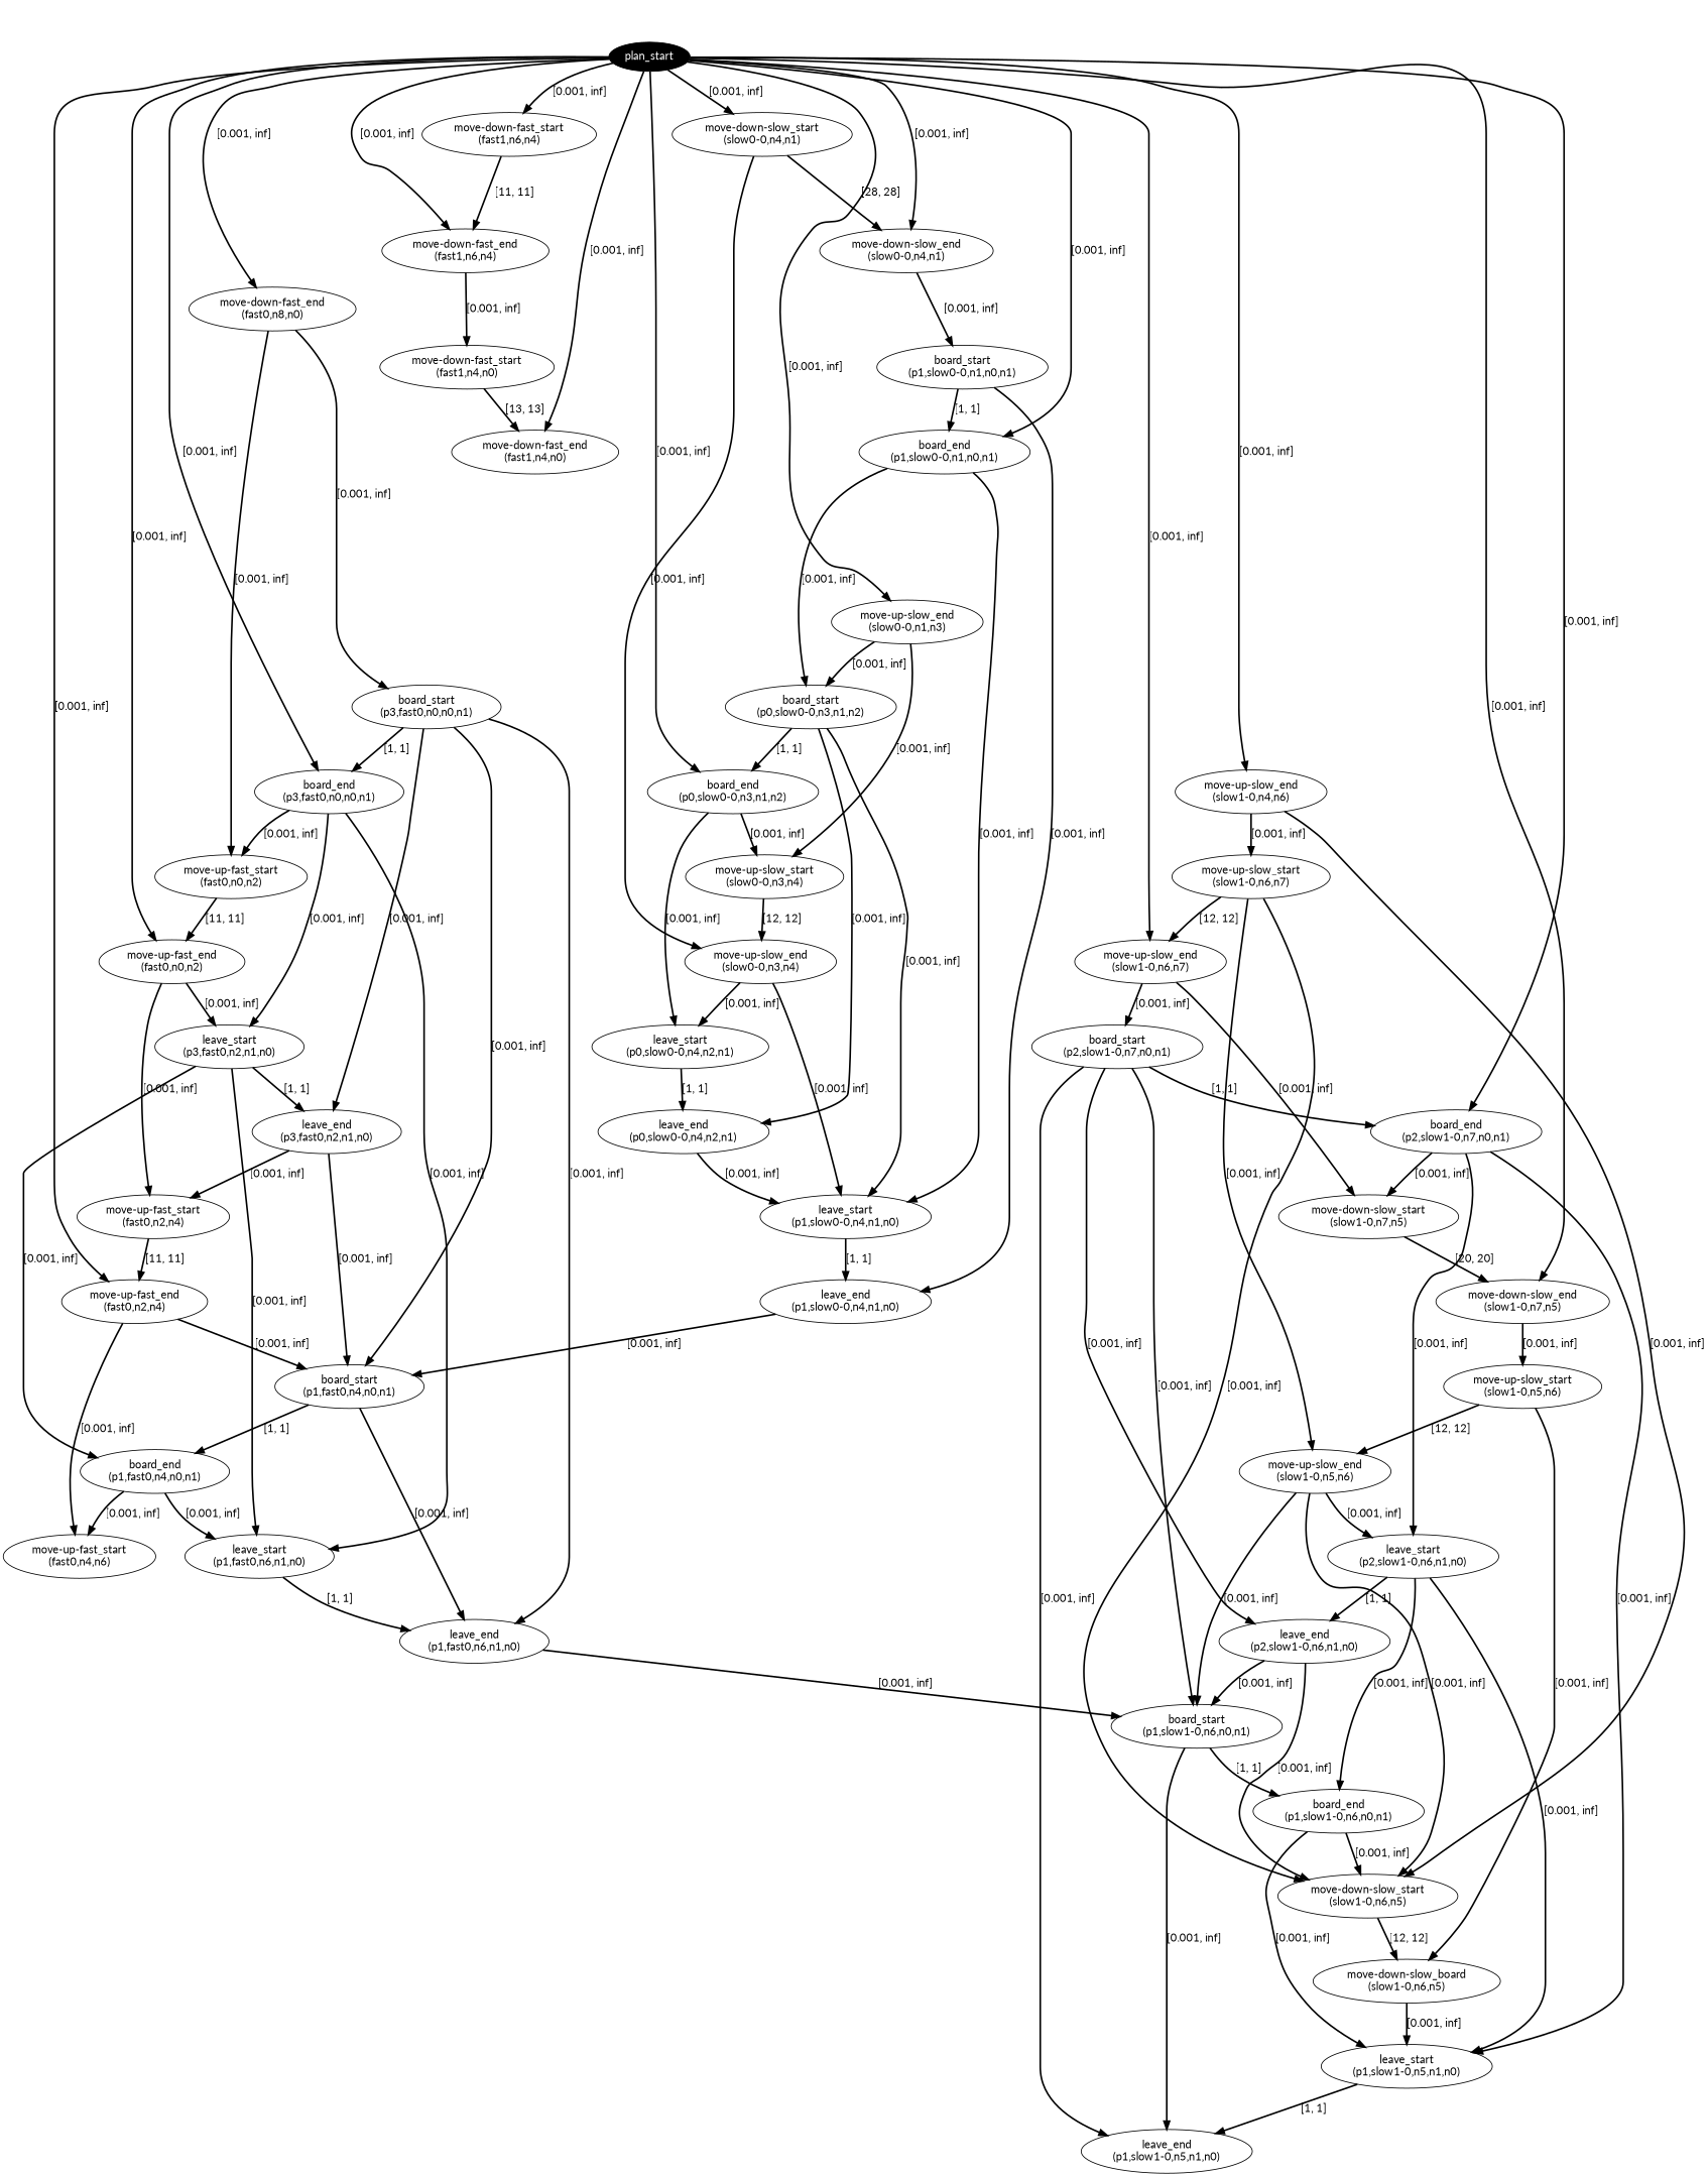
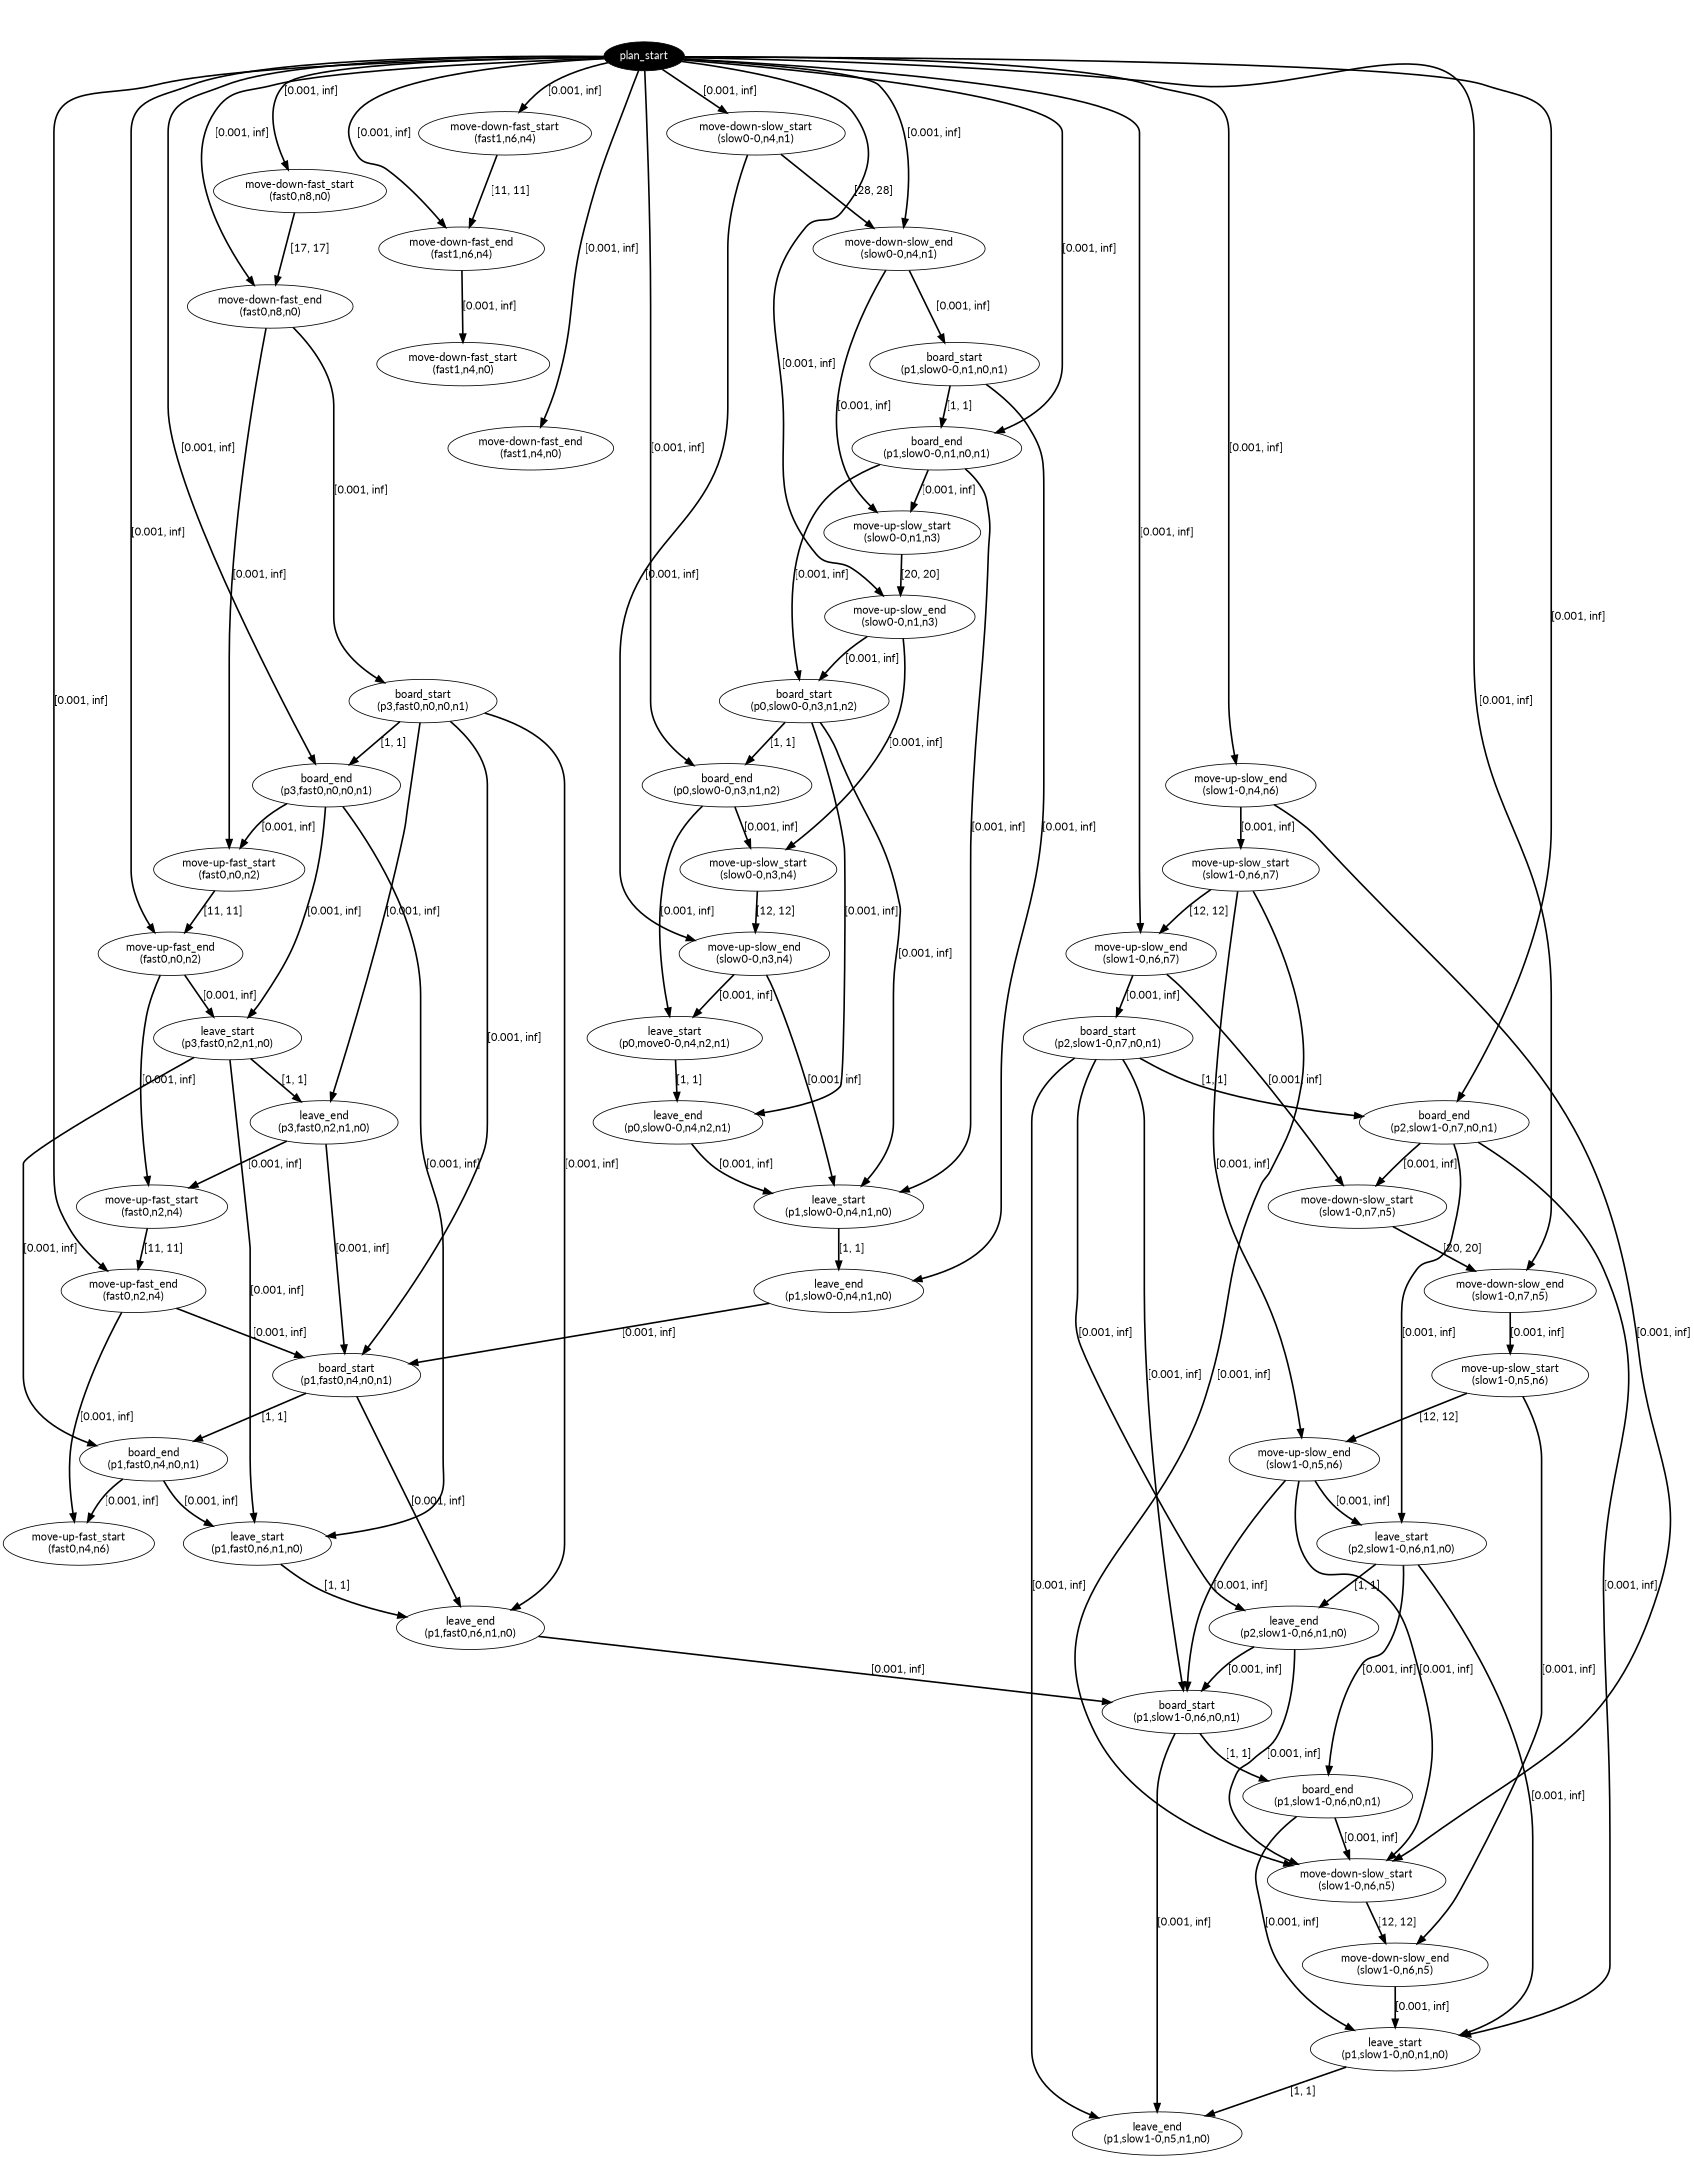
  digraph {
    fontname=Lato
    node [fontname=Lato]
    edge [color=black fontname=Lato penwidth=2]
    n1 [fillcolor=black fontcolor=white label=plan_start style=filled]
    n2 [label="move-down-fast_start\n(fast1,n6,n4)"]
    n3 [label="move-down-fast_end\n(fast1,n6,n4)"]
+   n4 [label="move-down-fast_start\n(fast0,n8,n0)"]
    n5 [label="move-down-fast_end\n(fast0,n8,n0)"]
    n6 [label="move-up-slow_end\n(slow1-0,n4,n6)"]
    n7 [label="move-down-slow_start\n(slow0-0,n4,n1)"]
    n8 [label="move-down-slow_end\n(slow0-0,n4,n1)"]
    n9 [label="move-down-fast_end\n(fast1,n4,n0)"]
    n10 [label="board_end\n(p3,fast0,n0,n0,n1)"]
    n11 [label="move-up-fast_end\n(fast0,n0,n2)"]
    n12 [label="move-up-slow_end\n(slow1-0,n6,n7)"]
    n13 [label="board_end\n(p1,slow0-0,n1,n0,n1)"]
    n14 [label="move-up-slow_end\n(slow0-0,n1,n3)"]
    n15 [label="move-up-fast_end\n(fast0,n2,n4)"]
    n16 [label="board_end\n(p2,slow1-0,n7,n0,n1)"]
    n17 [label="move-down-slow_end\n(slow1-0,n7,n5)"]
    n18 [label="board_end\n(p0,slow0-0,n3,n1,n2)"]
    n19 [label="move-down-fast_start\n(fast1,n4,n0)"]
    n20 [label="board_start\n(p3,fast0,n0,n0,n1)"]
    n21 [label="move-up-fast_start\n(fast0,n0,n2)"]
    n22 [label="move-up-slow_start\n(slow1-0,n6,n7)"]
    n23 [label="move-down-slow_start\n(slow1-0,n6,n5)"]
    n24 [label="move-up-slow_end\n(slow0-0,n3,n4)"]
    n25 [label="board_start\n(p1,slow0-0,n1,n0,n1)"]
+   n26 [label="move-up-slow_start\n(slow0-0,n1,n3)"]
    n27 [label="leave_start\n(p3,fast0,n2,n1,n0)"]
    n28 [label="leave_start\n(p1,fast0,n6,n1,n0)"]
    n29 [label="move-up-fast_start\n(fast0,n2,n4)"]
    n30 [label="board_start\n(p2,slow1-0,n7,n0,n1)"]
    n31 [label="move-down-slow_start\n(slow1-0,n7,n5)"]
    n32 [label="board_start\n(p0,slow0-0,n3,n1,n2)"]
    n33 [label="leave_start\n(p1,slow0-0,n4,n1,n0)"]
    n34 [label="move-up-slow_start\n(slow0-0,n3,n4)"]
    n35 [label="board_start\n(p1,fast0,n4,n0,n1)"]
    n36 [label="move-up-fast_start\n(fast0,n4,n6)"]
    n37 [label="leave_start\n(p2,slow1-0,n6,n1,n0)"]
-   n38 [label="leave_start\n(p1,slow1-0,n5,n1,n0)"]
+   n38 [label="leave_start\n(p1,slow1-0,n0,n1,n0)"]
    n39 [label="move-up-slow_start\n(slow1-0,n5,n6)"]
-   n40 [label="leave_start\n(p0,slow0-0,n4,n2,n1)"]
+   n40 [label="leave_start\n(p0,move0-0,n4,n2,n1)"]
    n41 [label="leave_end\n(p3,fast0,n2,n1,n0)"]
    n42 [label="leave_end\n(p1,fast0,n6,n1,n0)"]
    n43 [label="move-up-slow_end\n(slow1-0,n5,n6)"]
-   n44 [label="move-down-slow_board\n(slow1-0,n6,n5)"]
+   n44 [label="move-down-slow_end\n(slow1-0,n6,n5)"]
    n45 [label="leave_end\n(p1,slow0-0,n4,n1,n0)"]
    n46 [label="board_end\n(p1,fast0,n4,n0,n1)"]
    n47 [label="board_start\n(p1,slow1-0,n6,n0,n1)"]
    n48 [label="leave_end\n(p2,slow1-0,n6,n1,n0)"]
    n49 [label="leave_end\n(p1,slow1-0,n5,n1,n0)"]
    n50 [label="leave_end\n(p0,slow0-0,n4,n2,n1)"]
    n51 [label="board_end\n(p1,slow1-0,n6,n0,n1)"]
    n1 -> n2 [label="[0.001, inf]"]
    n1 -> n3 [label="[0.001, inf]"]
+   n1 -> n4 [label="[0.001, inf]"]
    n1 -> n5 [label="[0.001, inf]"]
    n1 -> n6 [label="[0.001, inf]"]
    n1 -> n7 [label="[0.001, inf]"]
    n1 -> n8 [label="[0.001, inf]"]
    n1 -> n9 [label="[0.001, inf]"]
    n1 -> n10 [label="[0.001, inf]"]
    n1 -> n11 [label="[0.001, inf]"]
    n1 -> n12 [label="[0.001, inf]"]
    n1 -> n13 [label="[0.001, inf]"]
    n1 -> n14 [label="[0.001, inf]"]
    n1 -> n15 [label="[0.001, inf]"]
    n1 -> n16 [label="[0.001, inf]"]
    n1 -> n17 [label="[0.001, inf]"]
    n1 -> n18 [label="[0.001, inf]"]
    n2 -> n3 [label="[11, 11]"]
    n3 -> n19 [label="[0.001, inf]"]
+   n4 -> n5 [label="[17, 17]"]
    n5 -> n20 [label="[0.001, inf]"]
    n5 -> n21 [label="[0.001, inf]"]
    n6 -> n22 [label="[0.001, inf]"]
    n6 -> n23 [label="[0.001, inf]"]
    n7 -> n8 [label="[28, 28]"]
    n7 -> n24 [label="[0.001, inf]"]
    n8 -> n25 [label="[0.001, inf]"]
+   n8 -> n26 [label="[0.001, inf]"]
    n10 -> n21 [label="[0.001, inf]"]
    n10 -> n27 [label="[0.001, inf]"]
    n10 -> n28 [label="[0.001, inf]"]
    n11 -> n27 [label="[0.001, inf]"]
    n11 -> n29 [label="[0.001, inf]"]
    n12 -> n30 [label="[0.001, inf]"]
    n12 -> n31 [label="[0.001, inf]"]
+   n13 -> n26 [label="[0.001, inf]"]
    n13 -> n32 [label="[0.001, inf]"]
    n13 -> n33 [label="[0.001, inf]"]
    n14 -> n32 [label="[0.001, inf]"]
    n14 -> n34 [label="[0.001, inf]"]
    n15 -> n35 [label="[0.001, inf]"]
    n15 -> n36 [label="[0.001, inf]"]
    n16 -> n31 [label="[0.001, inf]"]
    n16 -> n37 [label="[0.001, inf]"]
    n16 -> n38 [label="[0.001, inf]"]
    n17 -> n39 [label="[0.001, inf]"]
    n18 -> n34 [label="[0.001, inf]"]
    n18 -> n40 [label="[0.001, inf]"]
-   n19 -> n9 [label="[13, 13]"]
    n20 -> n10 [label="[1, 1]"]
    n20 -> n35 [label="[0.001, inf]"]
    n20 -> n41 [label="[0.001, inf]"]
    n20 -> n42 [label="[0.001, inf]"]
    n21 -> n11 [label="[11, 11]"]
    n22 -> n12 [label="[12, 12]"]
    n22 -> n23 [label="[0.001, inf]"]
    n22 -> n43 [label="[0.001, inf]"]
    n23 -> n44 [label="[12, 12]"]
    n24 -> n33 [label="[0.001, inf]"]
    n24 -> n40 [label="[0.001, inf]"]
    n25 -> n13 [label="[1, 1]"]
    n25 -> n45 [label="[0.001, inf]"]
+   n26 -> n14 [label="[20, 20]"]
    n27 -> n28 [label="[0.001, inf]"]
    n27 -> n41 [label="[1, 1]"]
    n27 -> n46 [label="[0.001, inf]"]
    n28 -> n42 [label="[1, 1]"]
    n29 -> n15 [label="[11, 11]"]
    n30 -> n16 [label="[1, 1]"]
    n30 -> n47 [label="[0.001, inf]"]
    n30 -> n48 [label="[0.001, inf]"]
    n30 -> n49 [label="[0.001, inf]"]
    n31 -> n17 [label="[20, 20]"]
    n32 -> n18 [label="[1, 1]"]
    n32 -> n33 [label="[0.001, inf]"]
    n32 -> n50 [label="[0.001, inf]"]
    n33 -> n45 [label="[1, 1]"]
    n34 -> n24 [label="[12, 12]"]
    n35 -> n42 [label="[0.001, inf]"]
    n35 -> n46 [label="[1, 1]"]
    n37 -> n38 [label="[0.001, inf]"]
    n37 -> n48 [label="[1, 1]"]
    n37 -> n51 [label="[0.001, inf]"]
    n38 -> n49 [label="[1, 1]"]
    n39 -> n43 [label="[12, 12]"]
    n39 -> n44 [label="[0.001, inf]"]
    n40 -> n50 [label="[1, 1]"]
    n41 -> n29 [label="[0.001, inf]"]
    n41 -> n35 [label="[0.001, inf]"]
    n42 -> n47 [label="[0.001, inf]"]
    n43 -> n23 [label="[0.001, inf]"]
    n43 -> n37 [label="[0.001, inf]"]
    n43 -> n47 [label="[0.001, inf]"]
    n44 -> n38 [label="[0.001, inf]"]
    n45 -> n35 [label="[0.001, inf]"]
    n46 -> n28 [label="[0.001, inf]"]
    n46 -> n36 [label="[0.001, inf]"]
    n47 -> n49 [label="[0.001, inf]"]
    n47 -> n51 [label="[1, 1]"]
    n48 -> n23 [label="[0.001, inf]"]
    n48 -> n47 [label="[0.001, inf]"]
    n50 -> n33 [label="[0.001, inf]"]
    n51 -> n23 [label="[0.001, inf]"]
    n51 -> n38 [label="[0.001, inf]"]
  }
